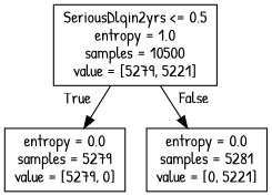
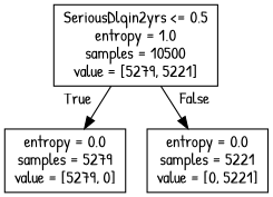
  digraph {
    fontname="Patrick Hand"
    node [shape=box fontname="Patrick Hand"]
    edge [labeldistance=2.5 fontname="Patrick Hand"]
    n1 [label="SeriousDlqin2yrs <= 0.5\nentropy = 1.0\nsamples = 10500\nvalue = [5279, 5221]"]
    n2 [label="entropy = 0.0\nsamples = 5279\nvalue = [5279, 0]"]
-   n3 [label="entropy = 0.0\nsamples = 5281\nvalue = [0, 5221]"]
+   n3 [label="entropy = 0.0\nsamples = 5221\nvalue = [0, 5221]"]
    n1 -> n2 [headlabel=True labelangle=45]
    n1 -> n3 [headlabel=False labelangle=-45]
  }
